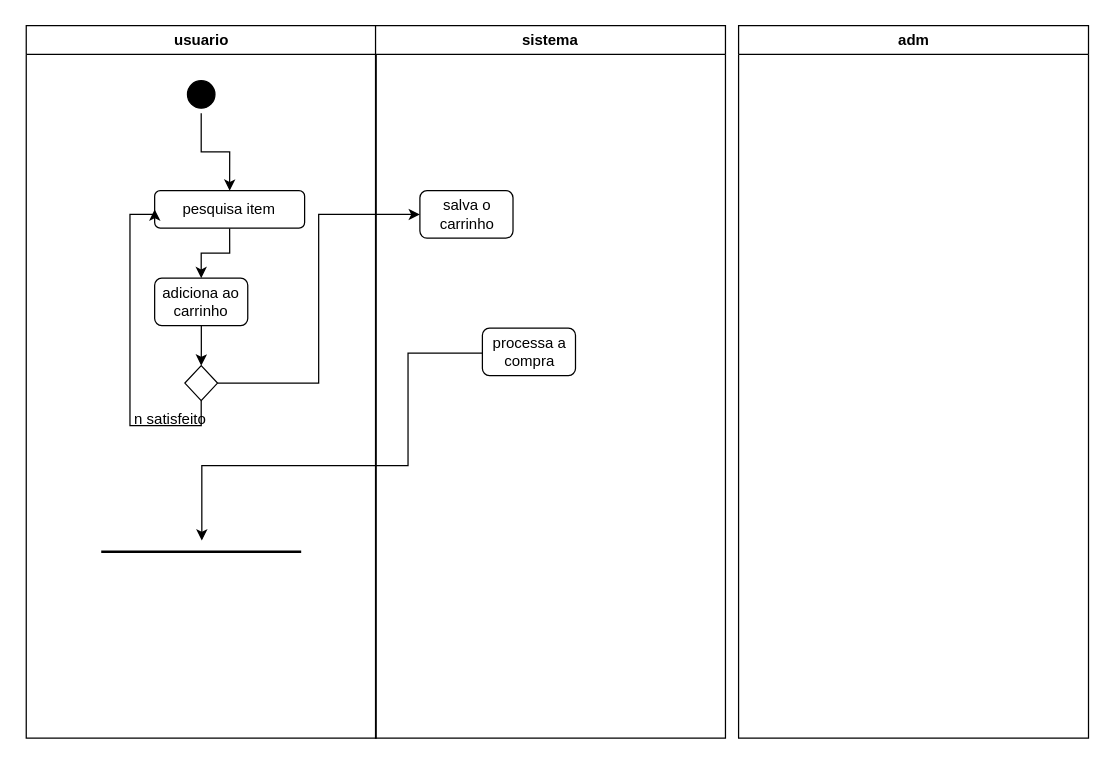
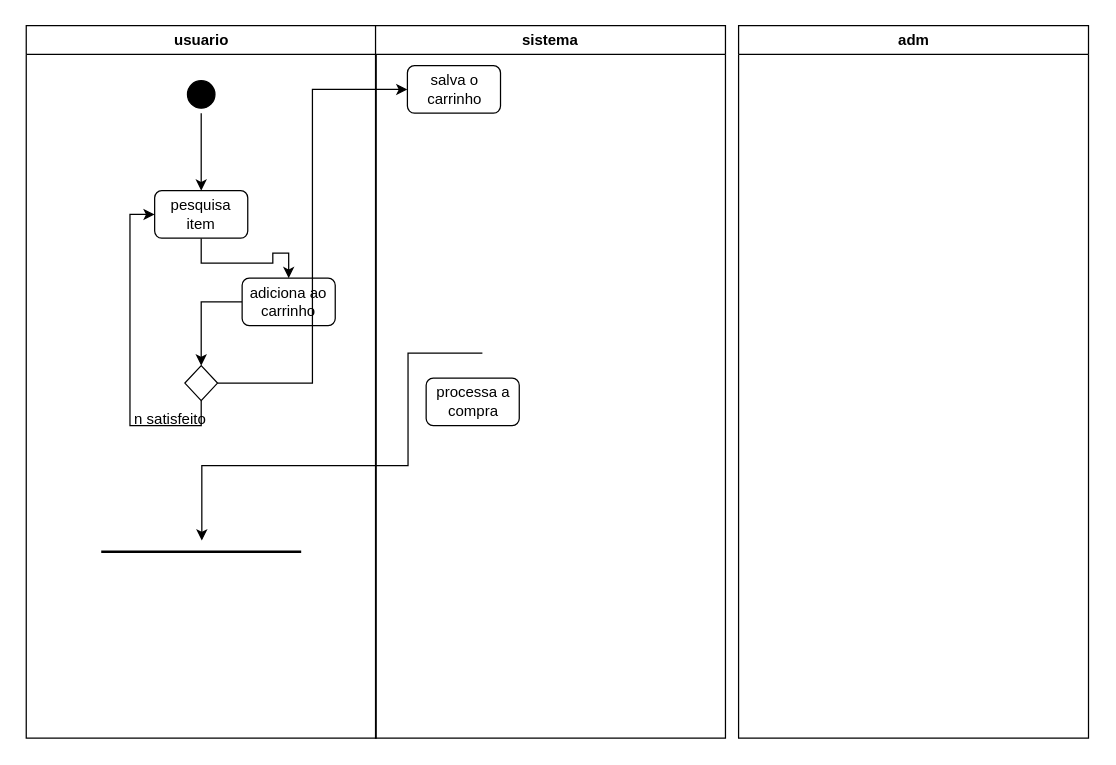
  <mxCell id="0" />
  <mxCell id="1" parent="0" />
  <mxCell id="2" value="usuario" style="swimlane;whiteSpace=wrap" parent="1" vertex="1"><mxGeometry x="20.5" y="20" width="280" height="570" as="geometry" /></mxCell>
  <mxCell id="3" style="edgeStyle=orthogonalEdgeStyle;rounded=0;orthogonalLoop=1;jettySize=auto;html=1;exitX=0.5;exitY=1;exitDx=0;exitDy=0;entryX=0.5;entryY=0;entryDx=0;entryDy=0;" edge="1" parent="2" source="4" target="6"><mxGeometry relative="1" as="geometry" /></mxCell>
  <mxCell id="4" value="" style="ellipse;shape=startState;fillColor=#000000;strokeColor=#000000;" parent="2" vertex="1"><mxGeometry x="125" y="40" width="30" height="30" as="geometry" /></mxCell>
  <mxCell id="5" style="edgeStyle=orthogonalEdgeStyle;rounded=0;orthogonalLoop=1;jettySize=auto;html=1;exitX=0.5;exitY=1;exitDx=0;exitDy=0;entryX=0.5;entryY=0;entryDx=0;entryDy=0;" edge="1" parent="2" source="6" target="10"><mxGeometry relative="1" as="geometry" /></mxCell>
- <mxCell id="6" value="pesquisa item" style="rounded=1;whiteSpace=wrap;html=1;" vertex="1" parent="2"><mxGeometry x="102.75" y="132" width="120" height="30" as="geometry" /></mxCell>
+ <mxCell id="6" value="pesquisa item" style="rounded=1;whiteSpace=wrap;html=1;" vertex="1" parent="2"><mxGeometry x="102.75" y="132" width="74.5" height="38" as="geometry" /></mxCell>
  <mxCell id="7" style="edgeStyle=orthogonalEdgeStyle;rounded=0;orthogonalLoop=1;jettySize=auto;html=1;exitX=0.5;exitY=1;exitDx=0;exitDy=0;entryX=0;entryY=0.5;entryDx=0;entryDy=0;" edge="1" parent="2" source="8" target="6"><mxGeometry relative="1" as="geometry"><Array as="points"><mxPoint x="140" y="320" /><mxPoint x="83" y="320" /><mxPoint x="83" y="151" /></Array></mxGeometry></mxCell>
  <mxCell id="8" value="" style="rhombus;whiteSpace=wrap;html=1;" vertex="1" parent="2"><mxGeometry x="126.93" y="272" width="26.13" height="28" as="geometry" /></mxCell>
  <mxCell id="9" style="edgeStyle=orthogonalEdgeStyle;rounded=0;orthogonalLoop=1;jettySize=auto;html=1;" edge="1" parent="2" source="10" target="8"><mxGeometry relative="1" as="geometry" /></mxCell>
- <mxCell id="10" value="adiciona ao carrinho" style="rounded=1;whiteSpace=wrap;html=1;" vertex="1" parent="2"><mxGeometry x="102.75" y="202" width="74.5" height="38" as="geometry" /></mxCell>
+ <mxCell id="10" value="adiciona ao carrinho" style="rounded=1;whiteSpace=wrap;html=1;" vertex="1" parent="2"><mxGeometry x="172.75" y="202" width="74.5" height="38" as="geometry" /></mxCell>
  <mxCell id="11" value="n satisfeito&lt;br&gt;" style="text;html=1;strokeColor=none;fillColor=none;align=center;verticalAlign=middle;whiteSpace=wrap;rounded=0;" vertex="1" parent="2"><mxGeometry x="85.5" y="300" width="60" height="30" as="geometry" /></mxCell>
  <mxCell id="12" value="" style="line;strokeWidth=2;html=1;" vertex="1" parent="2"><mxGeometry x="60" y="412" width="160" height="18" as="geometry" /></mxCell>
  <mxCell id="13" value="sistema" style="swimlane;whiteSpace=wrap" parent="1" vertex="1"><mxGeometry x="300" y="20" width="280" height="570" as="geometry" /></mxCell>
- <mxCell id="14" value="salva o carrinho&lt;br&gt;" style="rounded=1;whiteSpace=wrap;html=1;" vertex="1" parent="13"><mxGeometry x="35.5" y="132" width="74.5" height="38" as="geometry" /></mxCell>
- <mxCell id="15" value="processa a compra" style="rounded=1;whiteSpace=wrap;html=1;" vertex="1" parent="13"><mxGeometry x="85.5" y="242" width="74.5" height="38" as="geometry" /></mxCell>
+ <mxCell id="14" value="salva o carrinho&lt;br&gt;" style="rounded=1;whiteSpace=wrap;html=1;" vertex="1" parent="13"><mxGeometry x="25.5" y="32" width="74.5" height="38" as="geometry" /></mxCell>
+ <mxCell id="15" value="processa a compra" style="rounded=1;whiteSpace=wrap;html=1;" vertex="1" parent="13"><mxGeometry x="40.5" y="282" width="74.5" height="38" as="geometry" /></mxCell>
  <mxCell id="16" style="edgeStyle=orthogonalEdgeStyle;rounded=0;orthogonalLoop=1;jettySize=auto;html=1;" edge="1" parent="13" target="12"><mxGeometry relative="1" as="geometry"><mxPoint x="85.5" y="262" as="sourcePoint" /><mxPoint x="-143.84" y="441.227" as="targetPoint" /><Array as="points"><mxPoint x="26" y="262" /><mxPoint x="26" y="352" /><mxPoint x="-139" y="352" /></Array></mxGeometry></mxCell>
  <mxCell id="17" value="adm" style="swimlane;whiteSpace=wrap;startSize=23;" parent="1" vertex="1"><mxGeometry x="590.5" y="20" width="280" height="570" as="geometry" /></mxCell>
  <mxCell id="18" style="edgeStyle=orthogonalEdgeStyle;rounded=0;orthogonalLoop=1;jettySize=auto;html=1;entryX=0;entryY=0.5;entryDx=0;entryDy=0;" edge="1" parent="1" source="8" target="14"><mxGeometry relative="1" as="geometry" /></mxCell>
